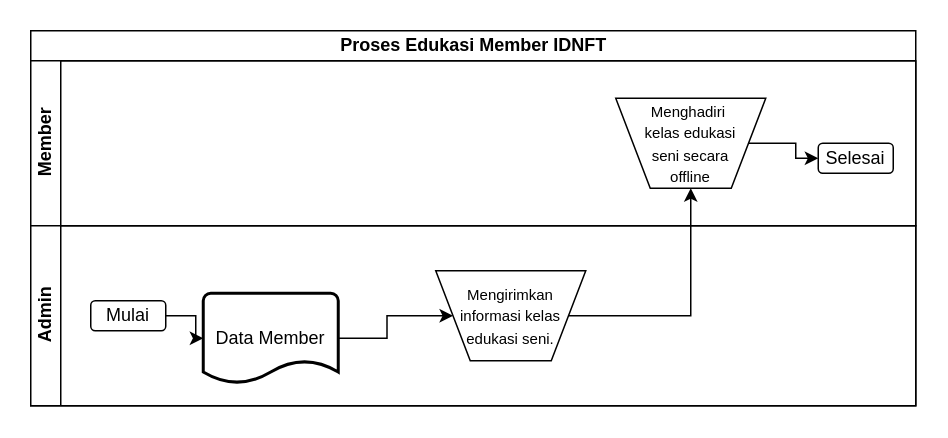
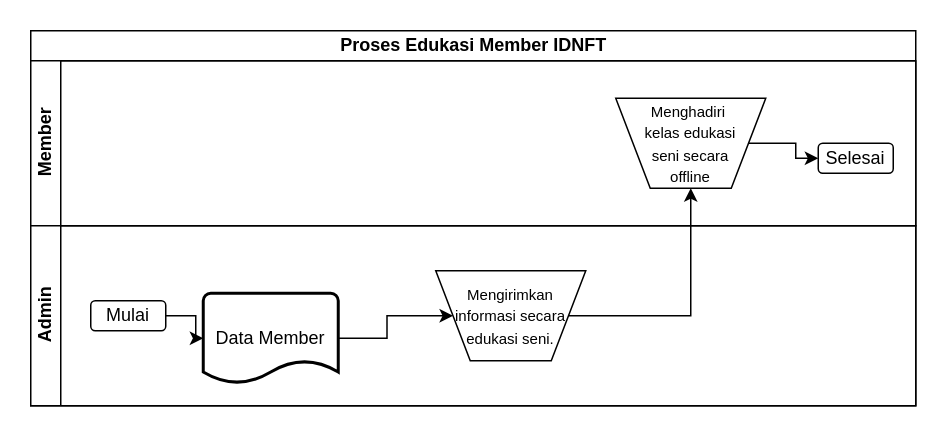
  <mxCell id="0" />
  <mxCell id="1" parent="0" />
  <mxCell id="2" value="Proses Edukasi Member IDNFT" style="swimlane;html=1;childLayout=stackLayout;resizeParent=1;resizeParentMax=0;horizontal=1;startSize=20;horizontalStack=0;" vertex="1" parent="1"><mxGeometry x="20" y="20" width="590" height="250" as="geometry" /></mxCell>
  <mxCell id="3" value="Member" style="swimlane;html=1;startSize=20;horizontal=0;" vertex="1" parent="2"><mxGeometry y="20" width="590" height="110" as="geometry" /></mxCell>
  <mxCell id="4" style="edgeStyle=orthogonalEdgeStyle;rounded=0;orthogonalLoop=1;jettySize=auto;html=1;entryX=0;entryY=0.5;entryDx=0;entryDy=0;" edge="1" parent="3" source="5" target="6"><mxGeometry relative="1" as="geometry" /></mxCell>
  <mxCell id="5" value="" style="verticalLabelPosition=bottom;verticalAlign=top;html=1;shape=trapezoid;perimeter=trapezoidPerimeter;whiteSpace=wrap;size=0.23;arcSize=10;flipV=1;" vertex="1" parent="3"><mxGeometry x="390" y="25" width="100" height="60" as="geometry" /></mxCell>
  <mxCell id="6" value="Selesai" style="rounded=1;whiteSpace=wrap;html=1;fontSize=12;glass=0;strokeWidth=1;shadow=0;" vertex="1" parent="3"><mxGeometry x="525" y="55" width="50" height="20" as="geometry" /></mxCell>
  <mxCell id="7" value="&lt;span style=&quot;font-size: 10px&quot;&gt;Menghadiri&amp;nbsp;&lt;br&gt;kelas edukasi&lt;br&gt;seni secara offline&lt;br&gt;&lt;/span&gt;" style="text;html=1;strokeColor=none;fillColor=none;align=center;verticalAlign=middle;whiteSpace=wrap;rounded=0;" vertex="1" parent="3"><mxGeometry x="405" y="20" width="70" height="70" as="geometry" /></mxCell>
  <mxCell id="8" value="Admin" style="swimlane;html=1;startSize=20;horizontal=0;" vertex="1" parent="2"><mxGeometry y="130" width="590" height="120" as="geometry" /></mxCell>
  <mxCell id="9" style="edgeStyle=orthogonalEdgeStyle;rounded=0;orthogonalLoop=1;jettySize=auto;html=1;entryX=0;entryY=0.5;entryDx=0;entryDy=0;entryPerimeter=0;" edge="1" parent="8" source="10" target="12"><mxGeometry relative="1" as="geometry" /></mxCell>
  <mxCell id="10" value="Mulai" style="rounded=1;whiteSpace=wrap;html=1;fontSize=12;glass=0;strokeWidth=1;shadow=0;" vertex="1" parent="8"><mxGeometry x="40" y="50" width="50" height="20" as="geometry" /></mxCell>
  <mxCell id="11" style="edgeStyle=orthogonalEdgeStyle;rounded=0;orthogonalLoop=1;jettySize=auto;html=1;" edge="1" parent="8" source="12" target="13"><mxGeometry relative="1" as="geometry" /></mxCell>
  <mxCell id="12" value="Data Member" style="strokeWidth=2;html=1;shape=mxgraph.flowchart.document2;whiteSpace=wrap;size=0.25;" vertex="1" parent="8"><mxGeometry x="115" y="45" width="90" height="60" as="geometry" /></mxCell>
  <mxCell id="13" value="" style="verticalLabelPosition=bottom;verticalAlign=top;html=1;shape=trapezoid;perimeter=trapezoidPerimeter;whiteSpace=wrap;size=0.23;arcSize=10;flipV=1;" vertex="1" parent="8"><mxGeometry x="270" y="30" width="100" height="60" as="geometry" /></mxCell>
- <mxCell id="14" value="&lt;font style=&quot;font-size: 10px&quot;&gt;Mengirimkan informasi kelas edukasi seni.&lt;/font&gt;" style="text;html=1;strokeColor=none;fillColor=none;align=center;verticalAlign=middle;whiteSpace=wrap;rounded=0;" vertex="1" parent="8"><mxGeometry x="270" y="15" width="100" height="90" as="geometry" /></mxCell>
+ <mxCell id="14" value="&lt;font style=&quot;font-size: 10px&quot;&gt;Mengirimkan informasi secara edukasi seni.&lt;/font&gt;" style="text;html=1;strokeColor=none;fillColor=none;align=center;verticalAlign=middle;whiteSpace=wrap;rounded=0;" vertex="1" parent="8"><mxGeometry x="270" y="15" width="100" height="90" as="geometry" /></mxCell>
  <mxCell id="15" style="edgeStyle=orthogonalEdgeStyle;rounded=0;orthogonalLoop=1;jettySize=auto;html=1;entryX=0.5;entryY=1;entryDx=0;entryDy=0;" edge="1" parent="2" source="13" target="5"><mxGeometry relative="1" as="geometry" /></mxCell>
